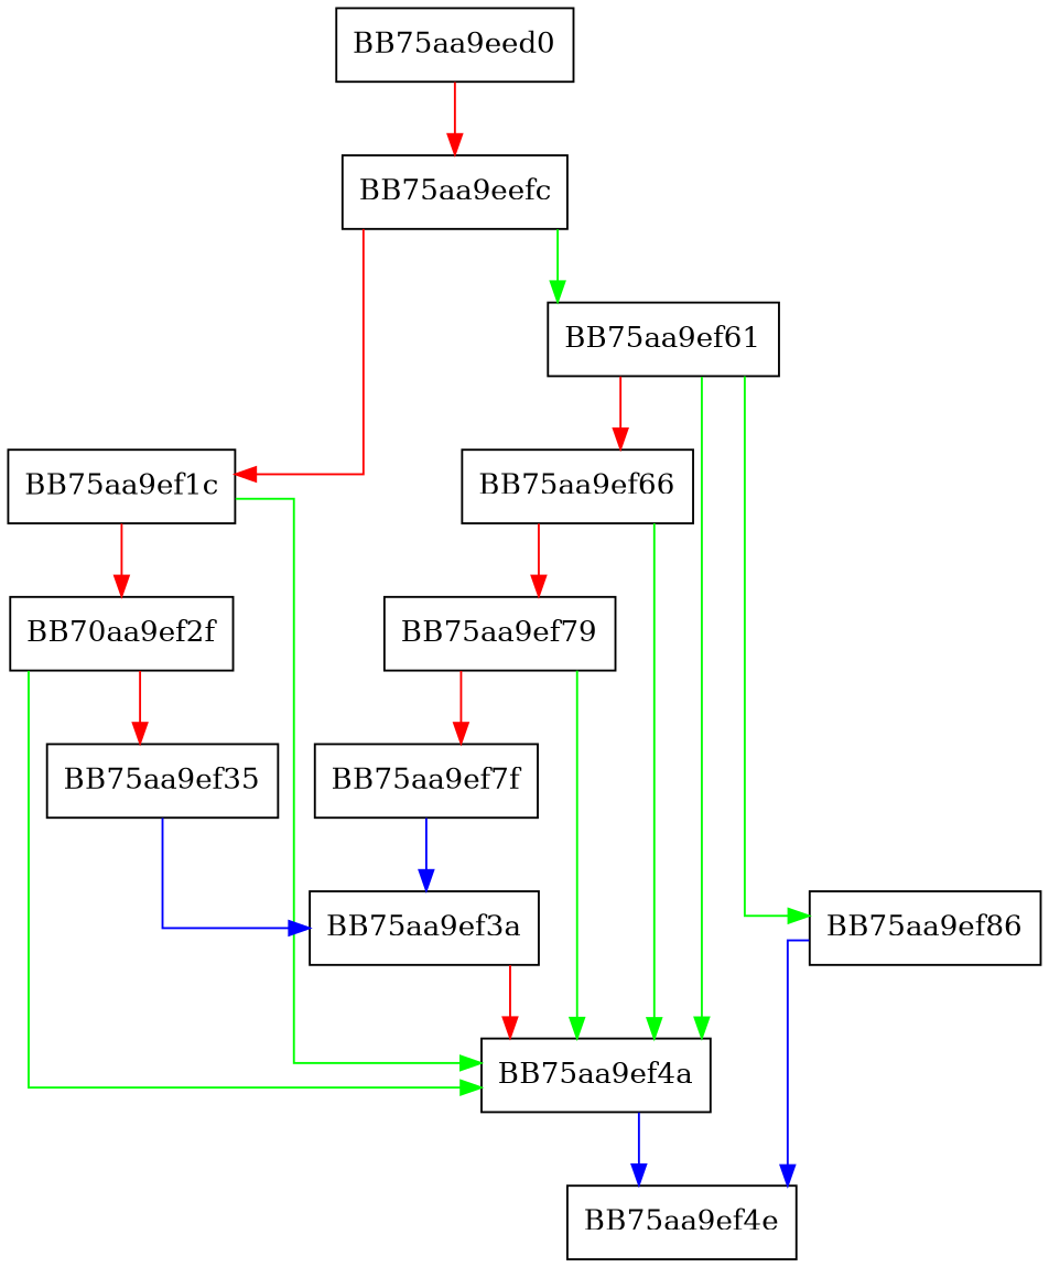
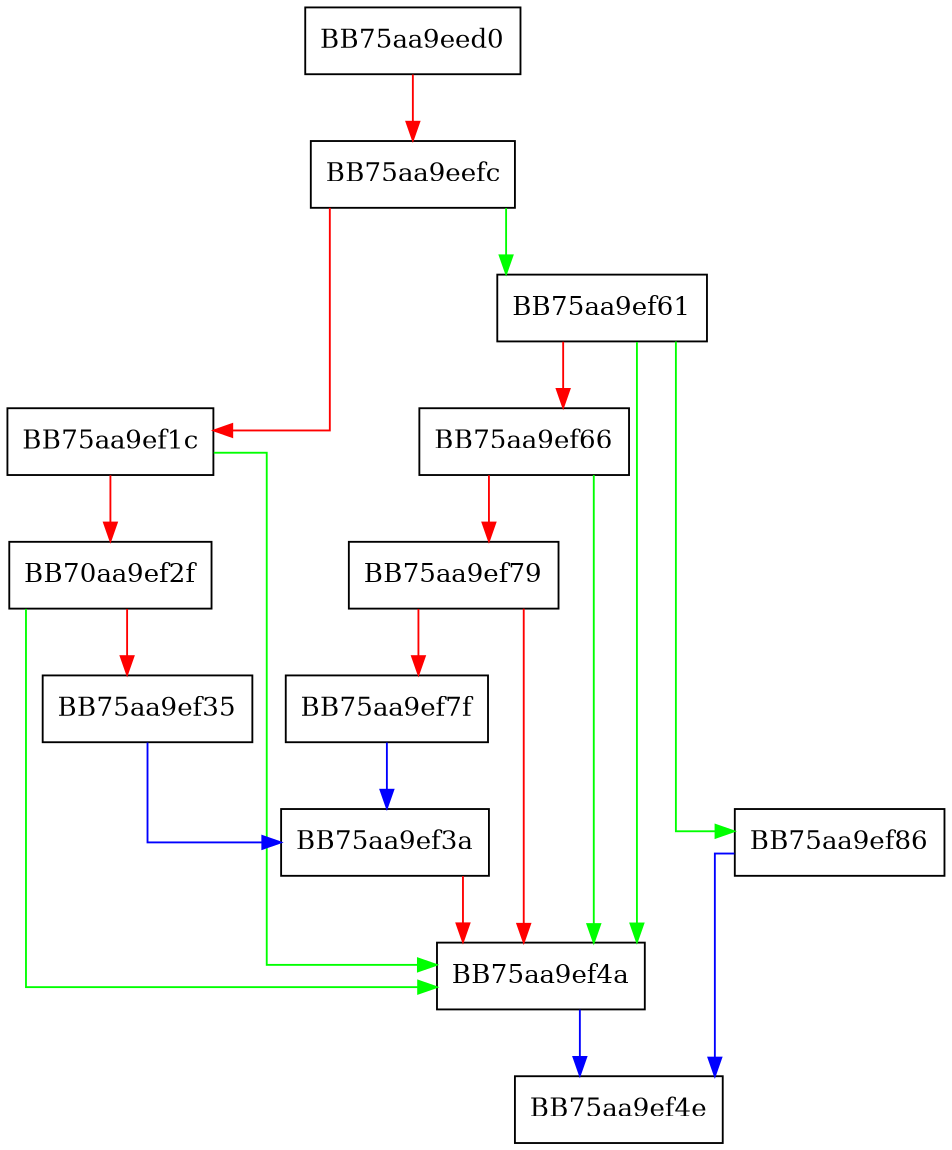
  digraph {
    splines=ortho
    node [shape=box]
    edge [color=red]
    BB75aa9eed0
    BB75aa9eefc
    BB75aa9ef4a
    BB75aa9ef4e
    BB75aa9ef61
    BB75aa9ef1c
    BB75aa9ef86
    BB75aa9ef66
    n9 [label=BB70aa9ef2f]
    BB75aa9ef79
    BB75aa9ef35
    BB75aa9ef3a
    BB75aa9ef7f
    BB75aa9eed0 -> BB75aa9eefc
    BB75aa9eefc -> BB75aa9ef61 [color=green]
    BB75aa9eefc -> BB75aa9ef1c
    BB75aa9ef4a -> BB75aa9ef4e [color=blue]
    BB75aa9ef61 -> BB75aa9ef4a [color=green]
    BB75aa9ef61 -> BB75aa9ef86 [color=green]
    BB75aa9ef61 -> BB75aa9ef66
    BB75aa9ef1c -> BB75aa9ef4a [color=green]
    BB75aa9ef1c -> n9
    BB75aa9ef86 -> BB75aa9ef4e [color=blue]
    BB75aa9ef66 -> BB75aa9ef4a [color=green]
    BB75aa9ef66 -> BB75aa9ef79
    n9 -> BB75aa9ef4a [color=green]
    n9 -> BB75aa9ef35
-   BB75aa9ef79 -> BB75aa9ef4a [color=green]
+   BB75aa9ef79 -> BB75aa9ef4a
    BB75aa9ef79 -> BB75aa9ef7f
    BB75aa9ef35 -> BB75aa9ef3a [color=blue]
    BB75aa9ef3a -> BB75aa9ef4a
    BB75aa9ef7f -> BB75aa9ef3a [color=blue]
  }
